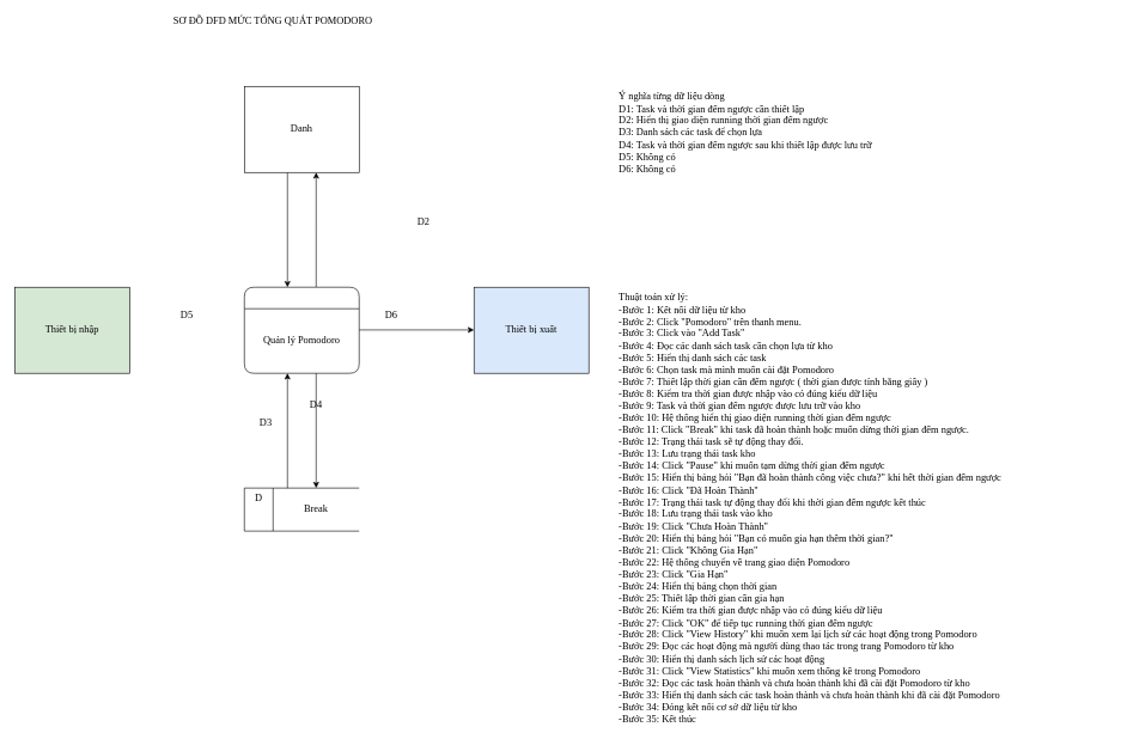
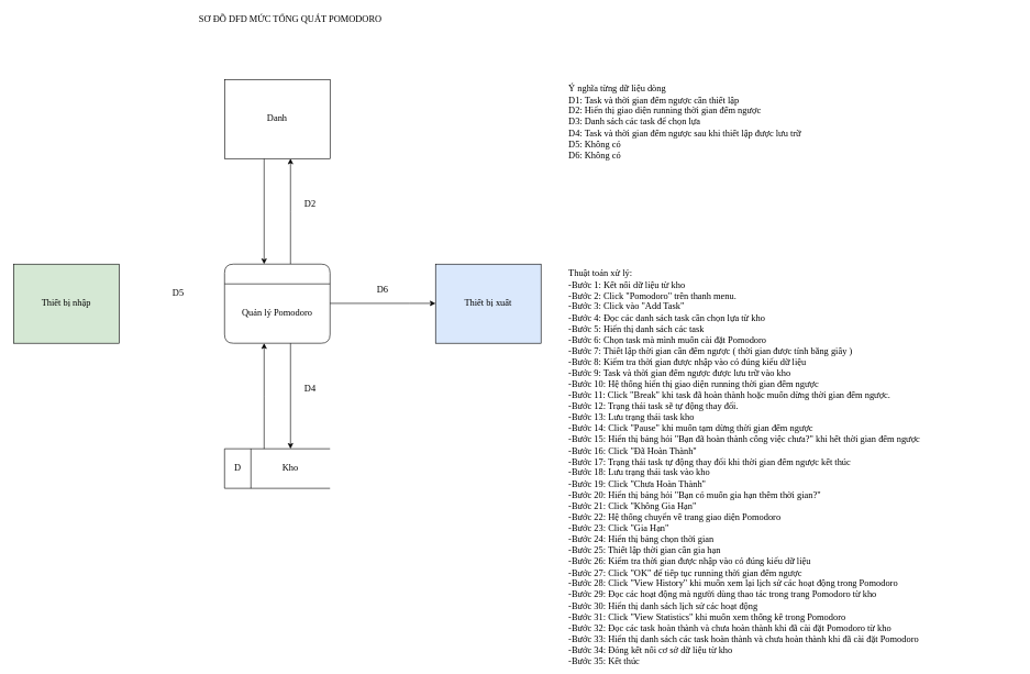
  <mxCell id="0" />
  <mxCell id="1" parent="0" />
  <mxCell id="2" style="edgeStyle=orthogonalEdgeStyle;rounded=0;orthogonalLoop=1;jettySize=auto;html=1;" parent="1" source="3" target="6" edge="1"><mxGeometry relative="1" as="geometry"><mxPoint x="440" y="260" as="targetPoint" /><Array as="points"><mxPoint x="440" y="320" /><mxPoint x="440" y="320" /></Array></mxGeometry></mxCell>
  <mxCell id="3" value="" style="swimlane;childLayout=stackLayout;horizontal=1;startSize=30;horizontalStack=0;rounded=1;fontSize=14;fontStyle=0;strokeWidth=1;resizeParent=0;resizeLast=1;shadow=0;dashed=0;align=center;" parent="1" vertex="1"><mxGeometry x="340" y="400" width="160" height="120" as="geometry" /></mxCell>
  <mxCell id="4" value="&lt;font style=&quot;font-size: 14px&quot; face=&quot;Verdana&quot;&gt;Quản lý Pomodoro&lt;/font&gt;" style="text;html=1;strokeColor=none;fillColor=none;align=center;verticalAlign=middle;whiteSpace=wrap;rounded=0;" parent="3" vertex="1"><mxGeometry y="30" width="160" height="90" as="geometry" /></mxCell>
  <mxCell id="5" style="edgeStyle=orthogonalEdgeStyle;rounded=0;orthogonalLoop=1;jettySize=auto;html=1;" parent="1" source="6" edge="1"><mxGeometry relative="1" as="geometry"><mxPoint x="400" y="400" as="targetPoint" /><Array as="points"><mxPoint x="400" y="400" /></Array></mxGeometry></mxCell>
  <mxCell id="6" value="&lt;font face=&quot;Verdana&quot; style=&quot;font-size: 14px&quot;&gt;Danh&lt;/font&gt;" style="rounded=0;whiteSpace=wrap;html=1;" parent="1" vertex="1"><mxGeometry x="340" y="120" width="160" height="120" as="geometry" /></mxCell>
  <mxCell id="7" value="&lt;font face=&quot;Verdana&quot; style=&quot;font-size: 14px&quot;&gt;Thiết bị nhập&lt;/font&gt;" style="rounded=0;whiteSpace=wrap;html=1;fillColor=#d5e8d4;" parent="1" vertex="1"><mxGeometry y="400" width="160" height="120" as="geometry" x="20" /></mxCell>
  <mxCell id="8" value="&lt;font style=&quot;font-size: 14px&quot; face=&quot;Verdana&quot;&gt;Thiết bị xuất&lt;/font&gt;" style="rounded=0;whiteSpace=wrap;html=1;fillColor=#dae8fc;" parent="1" vertex="1"><mxGeometry x="660" y="400" width="160" height="120" as="geometry" /></mxCell>
  <mxCell id="9" value="" style="strokeWidth=1;html=1;shape=mxgraph.flowchart.annotation_1;align=left;pointerEvents=1;" parent="1" vertex="1"><mxGeometry x="340" y="680" width="160" height="60" as="geometry" /></mxCell>
  <mxCell id="10" value="" style="endArrow=none;html=1;" parent="1" edge="1"><mxGeometry width="50" height="50" relative="1" as="geometry"><mxPoint x="380" y="740" as="sourcePoint" /><mxPoint x="380" y="680" as="targetPoint" /></mxGeometry></mxCell>
- <mxCell id="11" value="&lt;span style=&quot;font-size: 14px&quot;&gt;&lt;font style=&quot;font-size: 14px&quot;&gt;&lt;font style=&quot;vertical-align: inherit&quot;&gt;&lt;font style=&quot;vertical-align: inherit&quot;&gt;D&lt;/font&gt;&lt;/font&gt;&lt;/font&gt;&lt;/span&gt;" style="text;html=1;strokeColor=none;fillColor=none;align=center;verticalAlign=middle;whiteSpace=wrap;rounded=0;fontSize=14;fontFamily=Verdana;fontStyle=0" parent="1" vertex="1"><mxGeometry x="350" y="685" width="20" height="20" as="geometry" /></mxCell>
+ <mxCell id="11" value="&lt;span style=&quot;font-size: 14px&quot;&gt;&lt;font style=&quot;font-size: 14px&quot;&gt;&lt;font style=&quot;vertical-align: inherit&quot;&gt;&lt;font style=&quot;vertical-align: inherit&quot;&gt;D&lt;/font&gt;&lt;/font&gt;&lt;/font&gt;&lt;/span&gt;" style="text;html=1;strokeColor=none;fillColor=none;align=center;verticalAlign=middle;whiteSpace=wrap;rounded=0;fontSize=14;fontFamily=Verdana;fontStyle=0" parent="1" vertex="1"><mxGeometry x="350" y="700" width="20" height="20" as="geometry" /></mxCell>
  <mxCell id="12" style="edgeStyle=orthogonalEdgeStyle;rounded=0;orthogonalLoop=1;jettySize=auto;html=1;" parent="1" edge="1"><mxGeometry relative="1" as="geometry"><mxPoint x="440" y="520" as="sourcePoint" /><mxPoint x="440" y="680" as="targetPoint" /><Array as="points"><mxPoint x="440" y="680" /></Array></mxGeometry></mxCell>
  <mxCell id="13" style="edgeStyle=orthogonalEdgeStyle;rounded=0;orthogonalLoop=1;jettySize=auto;html=1;" parent="1" edge="1"><mxGeometry relative="1" as="geometry"><mxPoint x="400" y="680" as="sourcePoint" /><mxPoint x="400" y="520" as="targetPoint" /><Array as="points"><mxPoint x="400" y="600" /><mxPoint x="400" y="600" /></Array></mxGeometry></mxCell>
  <mxCell id="14" style="edgeStyle=orthogonalEdgeStyle;rounded=0;orthogonalLoop=1;jettySize=auto;html=1;exitX=1;exitY=0.5;exitDx=0;exitDy=0;" parent="1" edge="1"><mxGeometry relative="1" as="geometry"><mxPoint x="500" y="459.5" as="sourcePoint" /><mxPoint x="660" y="459.5" as="targetPoint" /><Array as="points"><mxPoint x="620" y="459.5" /><mxPoint x="620" y="459.5" /></Array></mxGeometry></mxCell>
- <mxCell id="15" value="D2" style="text;html=1;strokeColor=none;fillColor=none;align=center;verticalAlign=middle;whiteSpace=wrap;rounded=0;fontFamily=Verdana;fontSize=14;" parent="1" vertex="1"><mxGeometry x="570" y="300" width="40" height="20" as="geometry" /></mxCell>
- <mxCell id="16" value="D6" style="text;html=1;strokeColor=none;fillColor=none;align=center;verticalAlign=middle;whiteSpace=wrap;rounded=0;fontFamily=Verdana;fontSize=14;" parent="1" vertex="1"><mxGeometry x="525" y="430" width="40" height="20" as="geometry" /></mxCell>
- <mxCell id="17" value="D5" style="text;html=1;strokeColor=none;fillColor=none;align=center;verticalAlign=middle;whiteSpace=wrap;rounded=0;fontFamily=Verdana;fontSize=14;" parent="1" vertex="1"><mxGeometry x="240" y="430" width="40" height="20" as="geometry" /></mxCell>
- <mxCell id="18" value="D4" style="text;html=1;strokeColor=none;fillColor=none;align=center;verticalAlign=middle;whiteSpace=wrap;rounded=0;fontFamily=Verdana;fontSize=14;" parent="1" vertex="1"><mxGeometry x="425" y="555" width="30" height="20" as="geometry" /></mxCell>
- <mxCell id="19" value="D3" style="text;html=1;strokeColor=none;fillColor=none;align=center;verticalAlign=middle;whiteSpace=wrap;rounded=0;fontFamily=Verdana;fontSize=14;" parent="1" vertex="1"><mxGeometry x="350" y="580" width="40" height="20" as="geometry" /></mxCell>
- <mxCell id="20" value="&lt;div&gt;&lt;span&gt;&lt;font face=&quot;verdana&quot;&gt;Break&lt;/font&gt;&lt;/span&gt;&lt;/div&gt;" style="text;whiteSpace=wrap;html=1;fontSize=14;fontFamily=Verdana;align=center;" parent="1" vertex="1"><mxGeometry x="400" y="695" width="80" height="30" as="geometry" /></mxCell>
+ <mxCell id="15" value="D2" style="text;html=1;strokeColor=none;fillColor=none;align=center;verticalAlign=middle;whiteSpace=wrap;rounded=0;fontFamily=Verdana;fontSize=14;" parent="1" vertex="1"><mxGeometry x="450" y="300" width="40" height="20" as="geometry" /></mxCell>
+ <mxCell id="16" value="D6" style="text;html=1;strokeColor=none;fillColor=none;align=center;verticalAlign=middle;whiteSpace=wrap;rounded=0;fontFamily=Verdana;fontSize=14;" parent="1" vertex="1"><mxGeometry x="560" y="430" width="40" height="20" as="geometry" /></mxCell>
+ <mxCell id="17" value="D5" style="text;html=1;strokeColor=none;fillColor=none;align=center;verticalAlign=middle;whiteSpace=wrap;rounded=0;fontFamily=Verdana;fontSize=14;" parent="1" vertex="1"><mxGeometry x="250" y="435" width="40" height="20" as="geometry" /></mxCell>
+ <mxCell id="18" value="D4" style="text;html=1;strokeColor=none;fillColor=none;align=center;verticalAlign=middle;whiteSpace=wrap;rounded=0;fontFamily=Verdana;fontSize=14;" parent="1" vertex="1"><mxGeometry x="455" y="580" width="30" height="20" as="geometry" /></mxCell>
+ <mxCell id="20" value="&lt;div&gt;&lt;span&gt;&lt;font face=&quot;verdana&quot;&gt;Kho&lt;/font&gt;&lt;/span&gt;&lt;/div&gt;" style="text;whiteSpace=wrap;html=1;fontSize=14;fontFamily=Verdana;align=center;" parent="1" vertex="1"><mxGeometry x="400" y="695" width="80" height="30" as="geometry" /></mxCell>
  <mxCell id="21" value="&lt;font style=&quot;vertical-align: inherit&quot;&gt;&lt;font style=&quot;vertical-align: inherit&quot;&gt;Ý nghĩa từng dữ liệu dòng &lt;/font&gt;&lt;/font&gt;&lt;br&gt;&lt;font style=&quot;vertical-align: inherit&quot;&gt;&lt;font style=&quot;vertical-align: inherit&quot;&gt;D1: Task và thời gian đếm ngược cần thiết lập&amp;nbsp;&lt;br&gt;&lt;/font&gt;&lt;/font&gt;&lt;font style=&quot;vertical-align: inherit&quot;&gt;&lt;font style=&quot;vertical-align: inherit&quot;&gt;D2: Hiển thị giao diện running thời gian đếm ngược&lt;/font&gt;&lt;/font&gt;&lt;br&gt;&lt;font style=&quot;vertical-align: inherit&quot;&gt;&lt;font style=&quot;vertical-align: inherit&quot;&gt;D3: Danh sách các task để chọn lựa&lt;/font&gt;&lt;/font&gt;&lt;br&gt;&lt;font style=&quot;vertical-align: inherit&quot;&gt;&lt;font style=&quot;vertical-align: inherit&quot;&gt;D4: Task và thời gian đếm ngược sau khi thiết lập được lưu trữ&lt;/font&gt;&lt;/font&gt;&lt;br&gt;&lt;font style=&quot;vertical-align: inherit&quot;&gt;&lt;font style=&quot;vertical-align: inherit&quot;&gt;D5: Không có &lt;/font&gt;&lt;/font&gt;&lt;br&gt;&lt;font style=&quot;vertical-align: inherit&quot;&gt;&lt;font style=&quot;vertical-align: inherit&quot;&gt;D6: Không có&lt;/font&gt;&lt;/font&gt;" style="text;html=1;strokeColor=none;fillColor=none;align=left;verticalAlign=middle;whiteSpace=wrap;rounded=0;fontFamily=Verdana;fontSize=14;" parent="1" vertex="1"><mxGeometry x="860" y="80" width="460" height="210" as="geometry" /></mxCell>
- <mxCell id="22" value="SƠ ĐỒ DFD MỨC TỔNG QUÁT POMODORO" style="text;html=1;strokeColor=none;fillColor=none;align=center;verticalAlign=middle;whiteSpace=wrap;rounded=0;fontFamily=Verdana;fontSize=14;" parent="1" vertex="1"><mxGeometry x="220" y="20" width="320" height="20" as="geometry" /></mxCell>
+ <mxCell id="22" value="SƠ ĐỒ DFD MỨC TỔNG QUÁT POMODORO" style="text;html=1;strokeColor=none;fillColor=none;align=center;verticalAlign=middle;whiteSpace=wrap;rounded=0;fontFamily=Verdana;fontSize=14;" parent="1" vertex="1"><mxGeometry x="280" y="20" width="320" height="20" as="geometry" /></mxCell>
  <mxCell id="23" value="&lt;font face=&quot;Verdana&quot; style=&quot;font-size: 14px&quot;&gt;&lt;span style=&quot;font-size: 14px&quot;&gt;Thuật toán xử lý:&lt;br&gt;&lt;/span&gt;&lt;/font&gt;&lt;span style=&quot;font-family: &amp;#34;verdana&amp;#34; ; font-size: 14px&quot;&gt;-Bước 1: Kết nối dữ liệu từ kho&lt;/span&gt;&lt;font face=&quot;Verdana&quot; style=&quot;font-size: 14px&quot;&gt;&lt;br&gt;&lt;span style=&quot;font-size: 14px&quot;&gt;-Bước 2: Click &quot;Pomodoro&quot; trên thanh menu.&lt;/span&gt;&lt;br&gt;&lt;span style=&quot;font-size: 14px&quot;&gt;-Bước 3: Click vào &quot;Add Task&quot;&amp;nbsp;&lt;br&gt;&lt;/span&gt;-Bước 4: Đọc các danh sách task cần chọn lựa từ kho&lt;br&gt;-Bước 5: Hiển thị danh sách các task&lt;br&gt;-Bước 6: Chọn task mà mình muốn cài đặt Pomodoro&lt;br&gt;&lt;span style=&quot;font-size: 14px&quot;&gt;-Bước 7: Thiết lập thời gian cần đếm ngược ( thời gian được tính bằng giây )&lt;br&gt;-Bước 8: Kiểm tra thời gian được nhập vào có đúng kiểu dữ liệu&lt;br&gt;&lt;/span&gt;-Bước 9: Task và thời gian đếm ngược được lưu trữ vào kho&lt;br&gt;-Bước 10: Hệ thống hiển thị giao diện running thời gian đếm ngược&lt;br&gt;&lt;/font&gt;&lt;font face=&quot;Verdana&quot; style=&quot;font-size: 14px&quot;&gt;-Bước 11: Click &quot;Break&quot; khi task đã hoàn thành hoặc muốn dừng thời gian đếm ngược.&lt;br&gt;-Bước 12: Trạng thái task sẽ tự động thay đổi.&lt;br&gt;-Bước 13: Lưu trạng thái task kho&lt;br&gt;-Bước 14: Click &quot;Pause&quot; khi muốn tạm dừng thời gian đếm ngược&lt;br&gt;-Bước 15: Hiển thị bảng hỏi &quot;Bạn đã hoàn thành công việc chưa?&quot; khi hết thời gian đếm ngược&lt;br&gt;-Bước 16: Click &quot;Đã Hoàn Thành&quot;&lt;br&gt;&lt;/font&gt;&lt;font face=&quot;Verdana&quot; style=&quot;font-size: 14px&quot;&gt;-Bước 17: Trạng thái task tự động thay đổi khi thời gian đếm ngược kết thúc&lt;br&gt;&lt;/font&gt;&lt;span style=&quot;font-family: &amp;#34;verdana&amp;#34; ; font-size: 14px&quot;&gt;-Bước 18: Lưu trạng thái task vào kho&lt;/span&gt;&lt;font face=&quot;Verdana&quot; style=&quot;font-size: 14px&quot;&gt;&lt;br&gt;-Bước 19: Click &quot;Chưa Hoàn Thành&quot;&amp;nbsp;&lt;br&gt;-Bước 20: Hiển thị bảng hỏi &quot;Bạn có muốn gia hạn thêm thời gian?&quot;&lt;br&gt;-Bước 21: Click &quot;Không Gia Hạn&quot;&lt;br&gt;-Bước 22: Hệ thống chuyển về trang giao diện Pomodoro&lt;br&gt;-Bước 23: Click &quot;Gia Hạn&quot;&lt;br&gt;-Bước 24: Hiển thị bảng chọn thời gian&lt;br&gt;-Bước 25: Thiết lập thời gian cần gia hạn&lt;br&gt;-Bước 26:&amp;nbsp;&lt;/font&gt;&lt;span style=&quot;font-family: &amp;#34;verdana&amp;#34; ; font-size: 14px&quot;&gt;Kiểm tra thời gian được nhập vào có đúng kiểu dữ liệu&lt;br&gt;&lt;/span&gt;&lt;font face=&quot;Verdana&quot; style=&quot;font-size: 14px&quot;&gt;-Bước 27: Click &quot;OK&quot; để tiếp tục running thời gian đếm ngược&lt;br&gt;-Bước 28: Click &quot;View History&quot; khi muốn xem lại lịch sử các hoạt động trong Pomodoro&lt;br&gt;-Bước 29: Đọc các hoạt động mà người dùng thao tác trong trang Pomodoro từ kho&lt;br&gt;-Bước 30: Hiển thị danh sách lịch sử các hoạt động&amp;nbsp;&lt;br&gt;-Bước 31: Click &quot;View Statistics&quot; khi muốn xem thống kê trong Pomodoro&lt;br&gt;-Bước 32: Đọc các task hoàn thành và chưa hoàn thành khi đã cài đặt Pomodoro từ kho&lt;br&gt;-Bước 33: Hiển thị danh sách các task hoàn thành và chưa hoàn thành khi đã cài đặt Pomodoro&lt;br&gt;-Bước 34: Đóng kết nối cơ sở dữ liệu từ kho&lt;br&gt;-Bước 35: Kết thúc&lt;br&gt;&lt;/font&gt;" style="text;whiteSpace=wrap;html=1;" parent="1" vertex="1"><mxGeometry x="860" y="400" width="680" height="600" as="geometry" /></mxCell>
